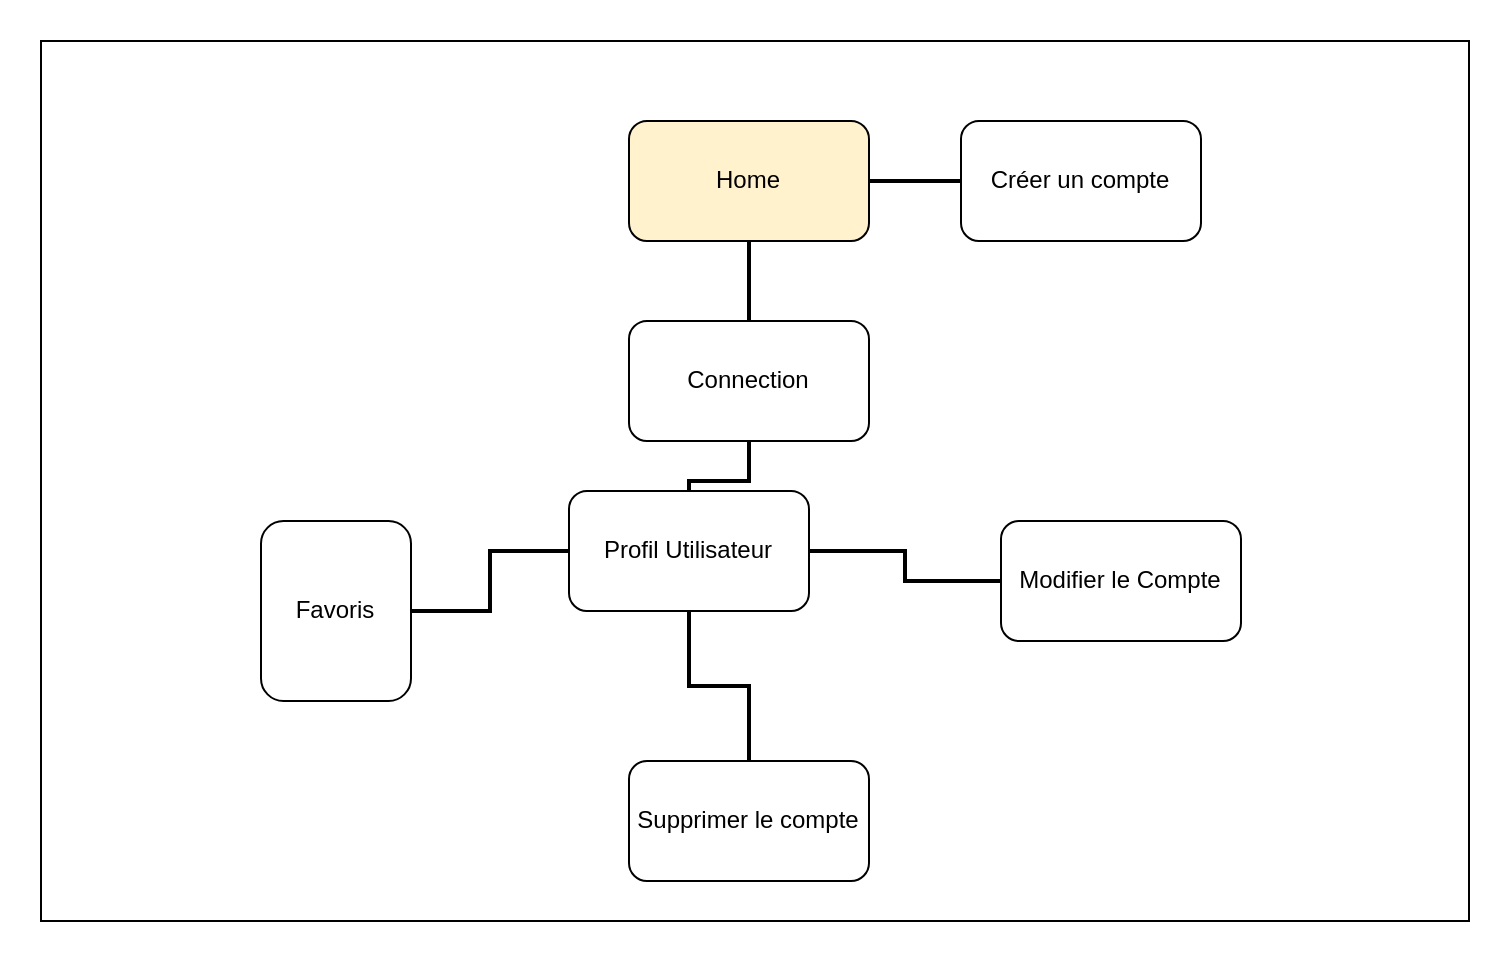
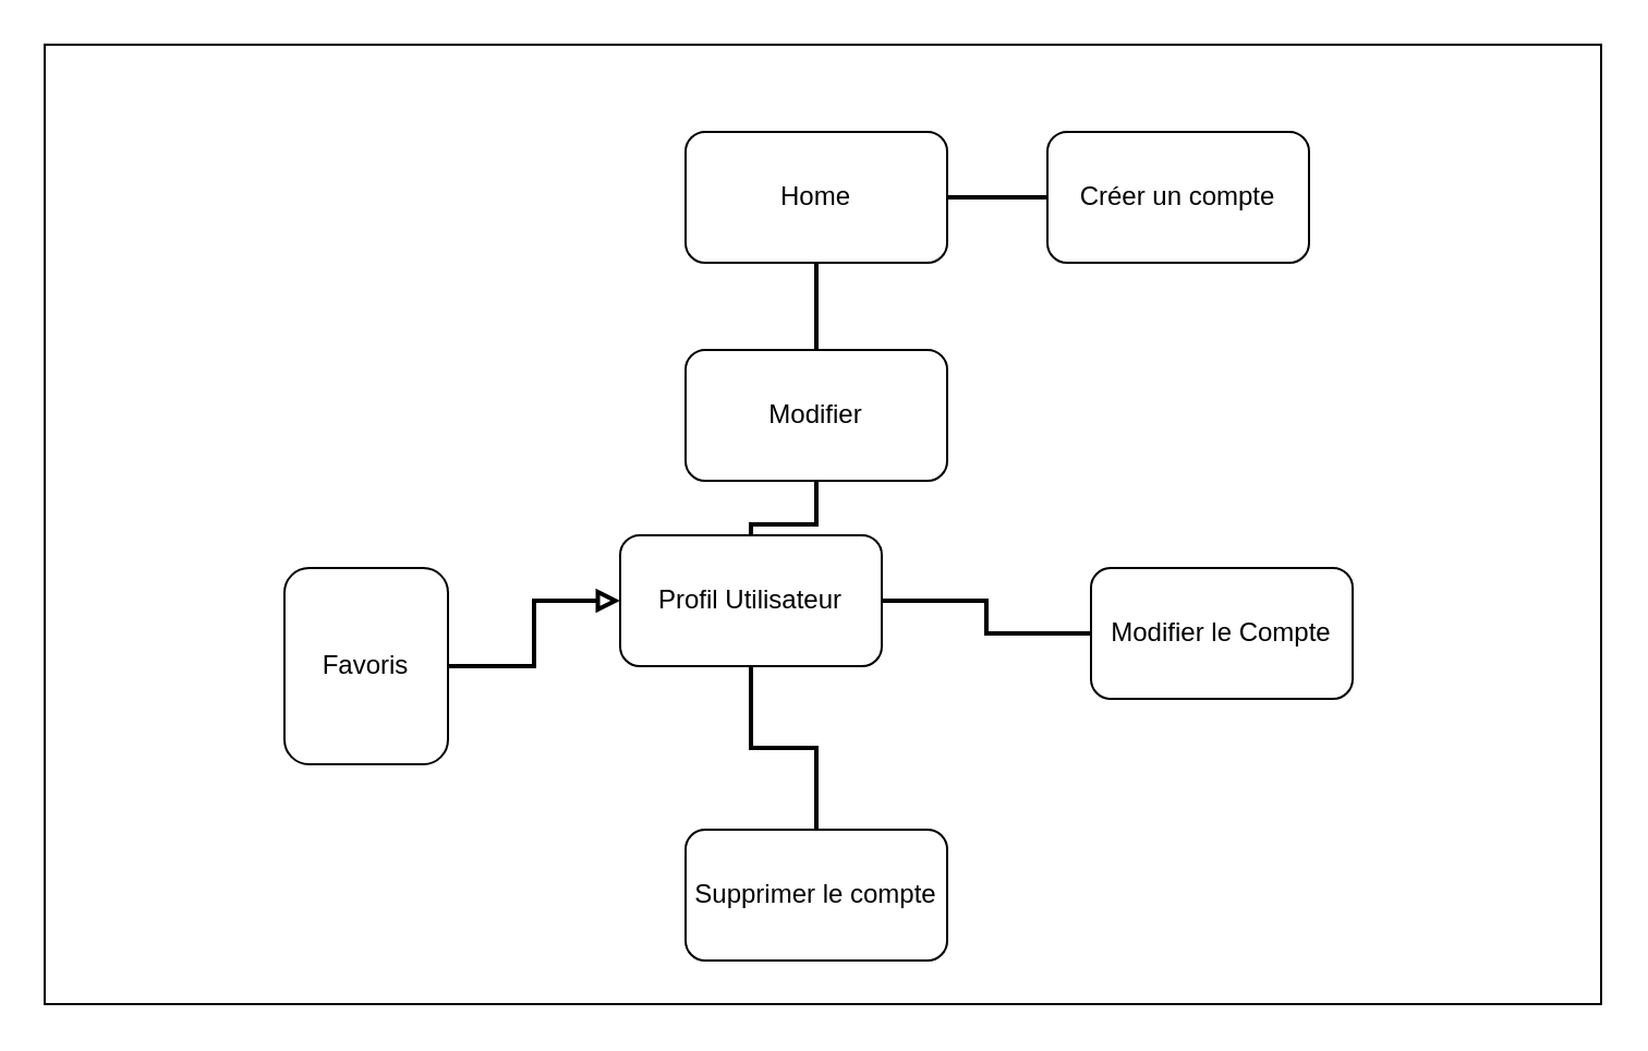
  <mxCell id="0" />
  <mxCell id="1" parent="0" />
  <mxCell id="2" value="" style="rounded=0;whiteSpace=wrap;html=1;" vertex="1" parent="1"><mxGeometry x="20" y="20" width="714" height="440" as="geometry" /></mxCell>
  <mxCell id="3" value="" style="edgeStyle=orthogonalEdgeStyle;rounded=0;orthogonalLoop=1;jettySize=auto;html=1;endArrow=none;endFill=0;strokeWidth=2;" edge="1" parent="1" source="5" target="11"><mxGeometry relative="1" as="geometry" /></mxCell>
  <mxCell id="4" value="" style="edgeStyle=orthogonalEdgeStyle;rounded=0;orthogonalLoop=1;jettySize=auto;html=1;endArrow=none;endFill=0;strokeWidth=2;" edge="1" parent="1" source="5" target="12"><mxGeometry relative="1" as="geometry" /></mxCell>
- <mxCell id="5" value="Home" style="rounded=1;whiteSpace=wrap;html=1;fillColor=#fff2cc;" vertex="1" parent="1"><mxGeometry x="314" y="60" width="120" height="60" as="geometry" /></mxCell>
+ <mxCell id="5" value="Home" style="rounded=1;whiteSpace=wrap;html=1;" vertex="1" parent="1"><mxGeometry x="314" y="60" width="120" height="60" as="geometry" /></mxCell>
  <mxCell id="6" value="" style="edgeStyle=orthogonalEdgeStyle;rounded=0;orthogonalLoop=1;jettySize=auto;html=1;strokeWidth=2;endArrow=none;endFill=0;" edge="1" parent="1" source="7" target="13"><mxGeometry relative="1" as="geometry" /></mxCell>
  <mxCell id="7" value="Profil Utilisateur" style="rounded=1;whiteSpace=wrap;html=1;" vertex="1" parent="1"><mxGeometry x="284" y="245" width="120" height="60" as="geometry" /></mxCell>
  <mxCell id="8" value="" style="edgeStyle=orthogonalEdgeStyle;rounded=0;orthogonalLoop=1;jettySize=auto;html=1;endArrow=none;endFill=0;strokeWidth=2;" edge="1" parent="1" source="9" target="7"><mxGeometry relative="1" as="geometry" /></mxCell>
  <mxCell id="9" value="Modifier le Compte" style="rounded=1;whiteSpace=wrap;html=1;" vertex="1" parent="1"><mxGeometry x="500" y="260" width="120" height="60" as="geometry" /></mxCell>
  <mxCell id="10" value="" style="edgeStyle=orthogonalEdgeStyle;rounded=0;orthogonalLoop=1;jettySize=auto;html=1;endArrow=none;endFill=0;strokeWidth=2;" edge="1" parent="1" source="11" target="7"><mxGeometry relative="1" as="geometry" /></mxCell>
- <mxCell id="11" value="Connection" style="rounded=1;whiteSpace=wrap;html=1;" vertex="1" parent="1"><mxGeometry x="314" y="160" width="120" height="60" as="geometry" /></mxCell>
+ <mxCell id="11" value="Modifier" style="rounded=1;whiteSpace=wrap;html=1;" vertex="1" parent="1"><mxGeometry x="314" y="160" width="120" height="60" as="geometry" /></mxCell>
  <mxCell id="12" value="Créer un compte" style="rounded=1;whiteSpace=wrap;html=1;" vertex="1" parent="1"><mxGeometry x="480" y="60" width="120" height="60" as="geometry" /></mxCell>
  <mxCell id="13" value="Supprimer le compte" style="rounded=1;whiteSpace=wrap;html=1;" vertex="1" parent="1"><mxGeometry x="314" y="380" width="120" height="60" as="geometry" /></mxCell>
- <mxCell id="14" value="" style="edgeStyle=orthogonalEdgeStyle;rounded=0;orthogonalLoop=1;jettySize=auto;html=1;strokeWidth=2;endArrow=none;endFill=0;" edge="1" parent="1" source="15" target="7"><mxGeometry relative="1" as="geometry" /></mxCell>
+ <mxCell id="14" value="" style="edgeStyle=orthogonalEdgeStyle;rounded=0;orthogonalLoop=1;jettySize=auto;html=1;strokeWidth=2;endArrow=block;endFill=0;" edge="1" parent="1" source="15" target="7"><mxGeometry relative="1" as="geometry" /></mxCell>
  <mxCell id="15" value="Favoris" style="rounded=1;whiteSpace=wrap;html=1;" vertex="1" parent="1"><mxGeometry x="130" y="260" width="75" height="90" as="geometry" /></mxCell>
